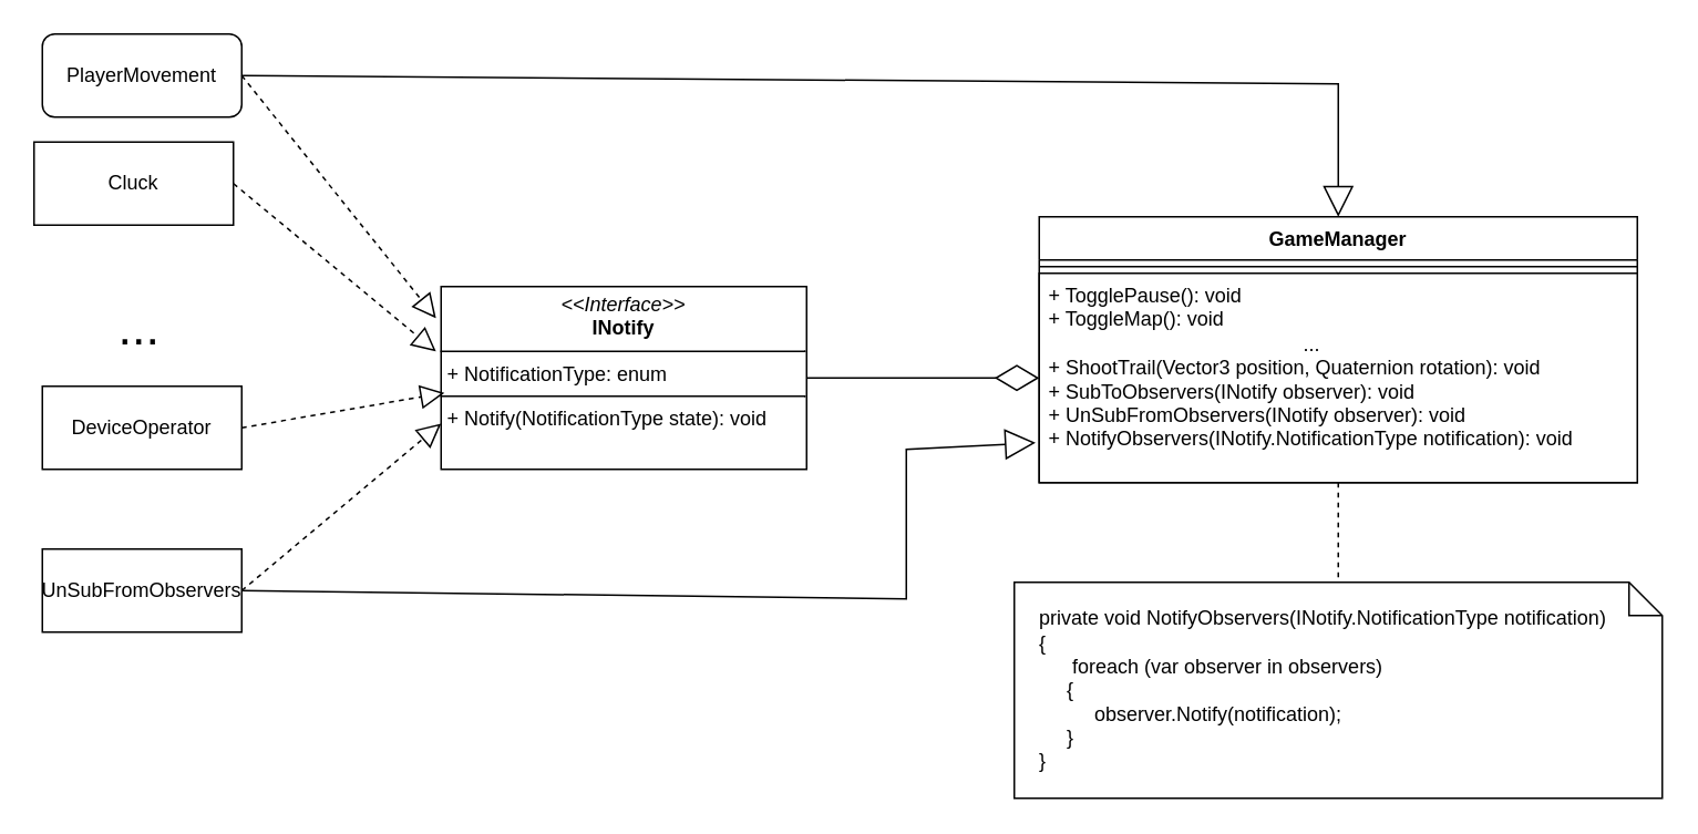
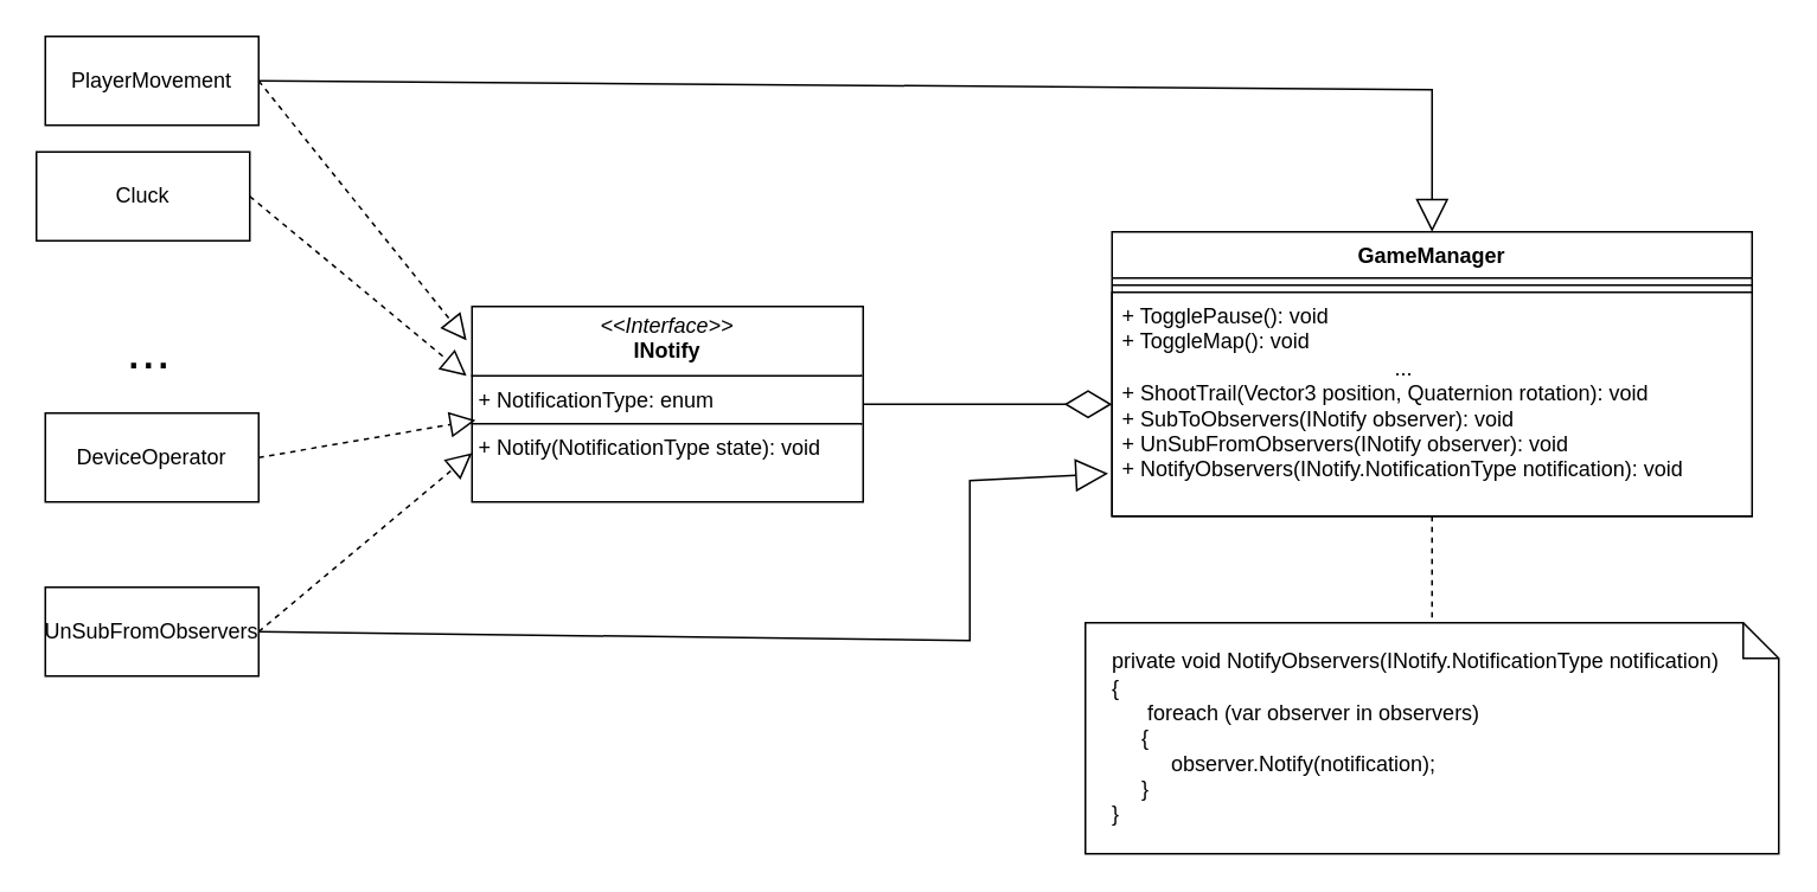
  <mxCell id="0" />
  <mxCell id="1" parent="0" />
  <mxCell id="2" value="GameManager" style="swimlane;fontStyle=1;align=center;verticalAlign=top;childLayout=stackLayout;horizontal=1;startSize=26;horizontalStack=0;resizeParent=1;resizeParentMax=0;resizeLast=0;collapsible=1;marginBottom=0;whiteSpace=wrap;html=1;" vertex="1" parent="1"><mxGeometry x="625" y="130" width="360" height="160" as="geometry" /></mxCell>
  <mxCell id="3" value="" style="line;strokeWidth=1;fillColor=default;align=left;verticalAlign=middle;spacingTop=-1;spacingLeft=3;spacingRight=3;rotatable=0;labelPosition=right;points=[];portConstraint=eastwest;strokeColor=inherit;" vertex="1" parent="2"><mxGeometry y="26" width="360" height="8" as="geometry" /></mxCell>
  <mxCell id="4" value="+ TogglePause(): void&lt;div&gt;+ ToggleMap(): void&lt;/div&gt;&lt;div&gt;&lt;span style=&quot;white-space: pre;&quot;&gt;&#09;&lt;/span&gt;&amp;nbsp; &amp;nbsp; &amp;nbsp; &amp;nbsp; &amp;nbsp; &amp;nbsp; &amp;nbsp; &amp;nbsp; &amp;nbsp; &amp;nbsp; &amp;nbsp; &amp;nbsp; &amp;nbsp; &amp;nbsp; &amp;nbsp; &amp;nbsp; &amp;nbsp; &amp;nbsp; &amp;nbsp; ...&lt;br&gt;&lt;/div&gt;&lt;div&gt;+ ShootTrail(Vector3 position, Quaternion rotation): void&lt;/div&gt;&lt;div&gt;+ SubToObservers(INotify observer): void&lt;/div&gt;&lt;div&gt;+ UnSubFromObservers(INotify observer): void&lt;/div&gt;&lt;div&gt;+ NotifyObservers(INotify.NotificationType notification): void&lt;/div&gt;" style="text;align=left;verticalAlign=top;spacingLeft=4;spacingRight=4;overflow=hidden;rotatable=0;points=[[0,0.5],[1,0.5]];portConstraint=eastwest;whiteSpace=wrap;html=1;fillColor=default;strokeColor=default;" vertex="1" parent="2"><mxGeometry y="34" width="360" height="126" as="geometry" /></mxCell>
  <mxCell id="5" value="&lt;p style=&quot;margin:0px;margin-top:4px;text-align:center;&quot;&gt;&lt;i&gt;&amp;lt;&amp;lt;Interface&amp;gt;&amp;gt;&lt;/i&gt;&lt;br&gt;&lt;b&gt;INotify&lt;/b&gt;&lt;/p&gt;&lt;hr size=&quot;1&quot; style=&quot;border-style:solid;&quot;&gt;&lt;p style=&quot;margin:0px;margin-left:4px;&quot;&gt;+ NotificationType: enum&lt;br&gt;&lt;/p&gt;&lt;hr size=&quot;1&quot; style=&quot;border-style:solid;&quot;&gt;&lt;p style=&quot;margin:0px;margin-left:4px;&quot;&gt;+ Notify(NotificationType state): void&lt;/p&gt;" style="verticalAlign=top;align=left;overflow=fill;html=1;whiteSpace=wrap;" vertex="1" parent="1"><mxGeometry x="265" y="172" width="220" height="110" as="geometry" /></mxCell>
  <mxCell id="6" value="&lt;div&gt;&amp;nbsp; &amp;nbsp;&amp;nbsp;&lt;/div&gt;&lt;div&gt;&amp;nbsp; &amp;nbsp; private void NotifyObservers(INotify.NotificationType notification)&lt;/div&gt;&lt;div&gt;&amp;nbsp; &amp;nbsp; {&lt;/div&gt;&lt;div&gt;&amp;nbsp; &amp;nbsp; &amp;nbsp; &amp;nbsp; &amp;nbsp; foreach (var observer in observers)&lt;/div&gt;&lt;div&gt;&amp;nbsp; &amp;nbsp; &amp;nbsp; &amp;nbsp; &amp;nbsp;{&lt;/div&gt;&lt;div&gt;&amp;nbsp; &amp;nbsp; &amp;nbsp; &amp;nbsp; &amp;nbsp; &amp;nbsp; &amp;nbsp; observer.Notify(notification);&lt;/div&gt;&lt;div&gt;&amp;nbsp; &amp;nbsp; &amp;nbsp; &amp;nbsp; &amp;nbsp;}&lt;/div&gt;&lt;div&gt;&amp;nbsp; &amp;nbsp; }&lt;/div&gt;&lt;div&gt;&lt;br&gt;&lt;/div&gt;" style="shape=note;size=20;whiteSpace=wrap;html=1;align=left;" vertex="1" parent="1"><mxGeometry x="610" y="350" width="390" height="130" as="geometry" /></mxCell>
  <mxCell id="7" value="" style="endArrow=none;dashed=1;html=1;rounded=0;exitX=0.5;exitY=1;exitDx=0;exitDy=0;exitPerimeter=0;entryX=0.5;entryY=0;entryDx=0;entryDy=0;entryPerimeter=0;" edge="1" parent="1" source="4" target="6"><mxGeometry width="50" height="50" relative="1" as="geometry"><mxPoint x="705" y="300" as="sourcePoint" /><mxPoint x="755" y="250" as="targetPoint" /></mxGeometry></mxCell>
  <mxCell id="8" value="Cluck" style="html=1;whiteSpace=wrap;" vertex="1" parent="1"><mxGeometry x="20" y="85" width="120" height="50" as="geometry" /></mxCell>
  <mxCell id="9" value="" style="endArrow=diamondThin;endFill=0;endSize=24;html=1;rounded=0;exitX=1;exitY=0.5;exitDx=0;exitDy=0;entryX=0;entryY=0.5;entryDx=0;entryDy=0;" edge="1" parent="1" source="5" target="4"><mxGeometry width="160" relative="1" as="geometry"><mxPoint x="295" y="300" as="sourcePoint" /><mxPoint x="455" y="300" as="targetPoint" /></mxGeometry></mxCell>
  <mxCell id="10" value="" style="endArrow=block;dashed=1;endFill=0;endSize=12;html=1;rounded=0;exitX=1;exitY=0.5;exitDx=0;exitDy=0;entryX=-0.014;entryY=0.355;entryDx=0;entryDy=0;entryPerimeter=0;" edge="1" parent="1" source="8" target="5"><mxGeometry width="160" relative="1" as="geometry"><mxPoint x="175" y="200" as="sourcePoint" /><mxPoint x="455" y="300" as="targetPoint" /></mxGeometry></mxCell>
- <mxCell id="11" value="PlayerMovement" style="html=1;whiteSpace=wrap;rounded=1;" vertex="1" parent="1"><mxGeometry x="25" y="20" width="120" height="50" as="geometry" /></mxCell>
+ <mxCell id="11" value="PlayerMovement" style="html=1;whiteSpace=wrap;" vertex="1" parent="1"><mxGeometry x="25" y="20" width="120" height="50" as="geometry" /></mxCell>
  <mxCell id="12" value="DeviceOperator" style="html=1;whiteSpace=wrap;" vertex="1" parent="1"><mxGeometry x="25" y="232" width="120" height="50" as="geometry" /></mxCell>
  <mxCell id="13" value="UnSubFromObservers" style="html=1;whiteSpace=wrap;" vertex="1" parent="1"><mxGeometry x="25" y="330" width="120" height="50" as="geometry" /></mxCell>
  <mxCell id="14" value="" style="endArrow=block;dashed=1;endFill=0;endSize=12;html=1;rounded=0;exitX=1;exitY=0.5;exitDx=0;exitDy=0;entryX=-0.014;entryY=0.173;entryDx=0;entryDy=0;entryPerimeter=0;" edge="1" parent="1" source="11" target="5"><mxGeometry width="160" relative="1" as="geometry"><mxPoint x="155" y="65" as="sourcePoint" /><mxPoint x="255" y="160" as="targetPoint" /></mxGeometry></mxCell>
  <mxCell id="15" value="" style="endArrow=block;dashed=1;endFill=0;endSize=12;html=1;rounded=0;exitX=1;exitY=0.5;exitDx=0;exitDy=0;entryX=0.009;entryY=0.582;entryDx=0;entryDy=0;entryPerimeter=0;" edge="1" parent="1" source="12" target="5"><mxGeometry width="160" relative="1" as="geometry"><mxPoint x="155" y="165" as="sourcePoint" /><mxPoint x="273" y="222" as="targetPoint" /></mxGeometry></mxCell>
  <mxCell id="16" value="" style="endArrow=block;dashed=1;endFill=0;endSize=12;html=1;rounded=0;exitX=1;exitY=0.5;exitDx=0;exitDy=0;entryX=0;entryY=0.75;entryDx=0;entryDy=0;" edge="1" parent="1" source="13" target="5"><mxGeometry width="160" relative="1" as="geometry"><mxPoint x="155" y="267" as="sourcePoint" /><mxPoint x="277" y="246" as="targetPoint" /></mxGeometry></mxCell>
  <mxCell id="17" value="..." style="text;strokeColor=none;fillColor=none;spacingLeft=4;spacingRight=4;overflow=hidden;rotatable=0;points=[[0,0.5],[1,0.5]];portConstraint=eastwest;fontSize=30;whiteSpace=wrap;html=1;" vertex="1" parent="1"><mxGeometry x="65" y="172" width="60" height="70" as="geometry" /></mxCell>
  <mxCell id="18" value="" style="endArrow=block;endSize=16;endFill=0;html=1;rounded=0;exitX=1;exitY=0.5;exitDx=0;exitDy=0;entryX=0.5;entryY=0;entryDx=0;entryDy=0;" edge="1" parent="1" source="11" target="2"><mxGeometry width="160" relative="1" as="geometry"><mxPoint x="155" y="40" as="sourcePoint" /><mxPoint x="375" y="40" as="targetPoint" /><Array as="points"><mxPoint x="805" y="50" /></Array></mxGeometry></mxCell>
  <mxCell id="19" value="" style="endArrow=block;endSize=16;endFill=0;html=1;rounded=0;exitX=1;exitY=0.5;exitDx=0;exitDy=0;entryX=-0.006;entryY=0.81;entryDx=0;entryDy=0;entryPerimeter=0;" edge="1" parent="1" source="13" target="4"><mxGeometry width="160" relative="1" as="geometry"><mxPoint x="155" y="55" as="sourcePoint" /><mxPoint x="815" y="140" as="targetPoint" /><Array as="points"><mxPoint x="545" y="360" /><mxPoint x="545" y="270" /></Array></mxGeometry></mxCell>
